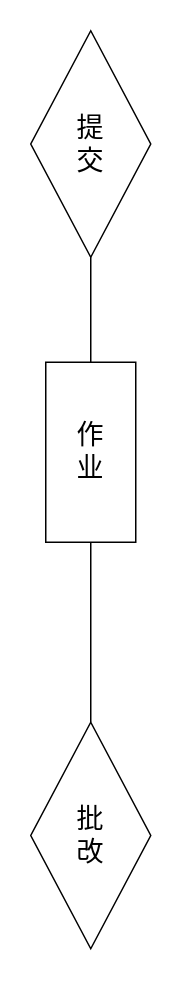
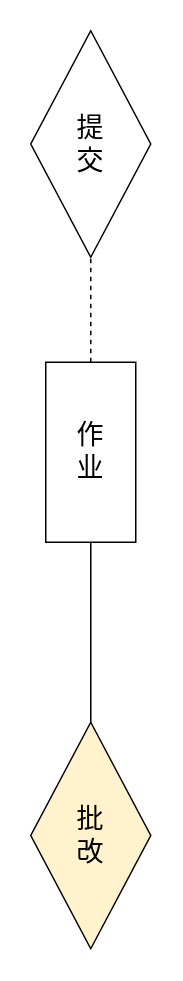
  <mxCell id="0" />
  <mxCell id="1" parent="0" />
  <mxCell id="2" value="&lt;font style=&quot;font-size: 18px;&quot;&gt;作&lt;br&gt;业&lt;/font&gt;" style="rounded=0;whiteSpace=wrap;html=1;direction=south;" vertex="1" parent="1"><mxGeometry x="30" y="241" width="60" height="120" as="geometry" /></mxCell>
  <mxCell id="3" value="&lt;font style=&quot;font-size: 18px;&quot;&gt;提&lt;br&gt;交&lt;/font&gt;" style="rhombus;whiteSpace=wrap;html=1;" vertex="1" parent="1"><mxGeometry x="20" y="20" width="80" height="151" as="geometry" /></mxCell>
- <mxCell id="4" value="&lt;span style=&quot;font-size: 18px;&quot;&gt;批&lt;br&gt;改&lt;/span&gt;" style="rhombus;whiteSpace=wrap;html=1;" vertex="1" parent="1"><mxGeometry x="20" y="481" width="80" height="151" as="geometry" /></mxCell>
- <mxCell id="5" value="" style="endArrow=none;html=1;rounded=0;entryX=0.5;entryY=1;entryDx=0;entryDy=0;exitX=0;exitY=0.5;exitDx=0;exitDy=0;" edge="1" parent="1" source="2" target="3"><mxGeometry width="50" height="50" relative="1" as="geometry"><mxPoint x="337" y="332" as="sourcePoint" /><mxPoint x="387" y="282" as="targetPoint" /></mxGeometry></mxCell>
+ <mxCell id="4" value="&lt;span style=&quot;font-size: 18px;&quot;&gt;批&lt;br&gt;改&lt;/span&gt;" style="rhombus;whiteSpace=wrap;html=1;fillColor=#fff2cc;" vertex="1" parent="1"><mxGeometry x="20" y="481" width="80" height="151" as="geometry" /></mxCell>
+ <mxCell id="5" value="" style="endArrow=none;html=1;rounded=0;entryX=0.5;entryY=1;entryDx=0;entryDy=0;exitX=0;exitY=0.5;exitDx=0;exitDy=0;dashed=1;" edge="1" parent="1" source="2" target="3"><mxGeometry width="50" height="50" relative="1" as="geometry"><mxPoint x="337" y="332" as="sourcePoint" /><mxPoint x="387" y="282" as="targetPoint" /></mxGeometry></mxCell>
  <mxCell id="6" value="" style="endArrow=none;html=1;rounded=0;exitX=0.5;exitY=0;exitDx=0;exitDy=0;entryX=1;entryY=0.5;entryDx=0;entryDy=0;" edge="1" parent="1" source="4" target="2"><mxGeometry width="50" height="50" relative="1" as="geometry"><mxPoint x="337" y="332" as="sourcePoint" /><mxPoint x="387" y="282" as="targetPoint" /></mxGeometry></mxCell>
